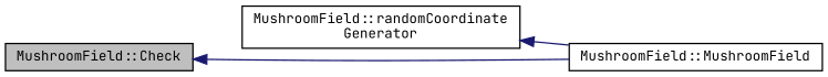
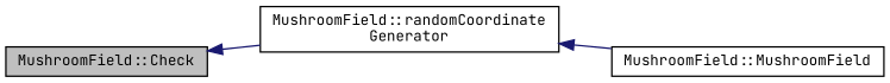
  digraph {
    fontname="JetBrains Mono"
    rankdir=LR
    node [color=black fillcolor=white fontname="JetBrains Mono" fontsize=10 shape=record style=filled]
    edge [color=midnightblue dir=back fontname="JetBrains Mono" fontsize=10 labelfontname=Helvetica labelfontsize=10 style=solid]
    n1 [fillcolor=grey75 fontcolor=black height=0.2 label="MushroomField::Check" width=0.4]
    n2 [height=0.2 label="MushroomField::randomCoordinate\lGenerator" width=0.4]
    n3 [height=0.2 label="MushroomField::MushroomField" width=0.4]
-   n1 -> n3
+   n1 -> n2
    n2 -> n3
  }
